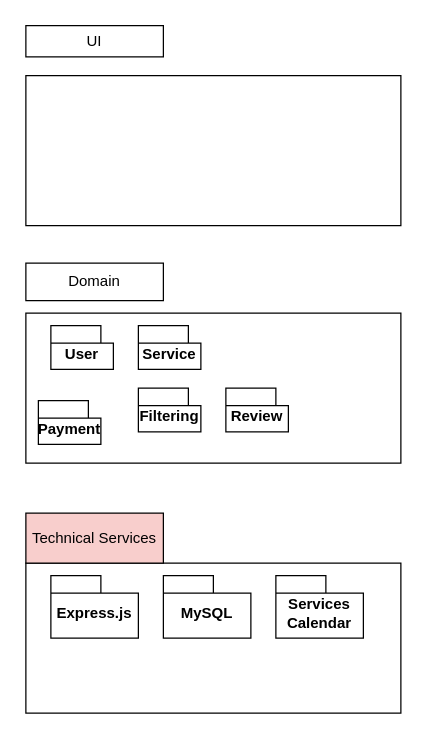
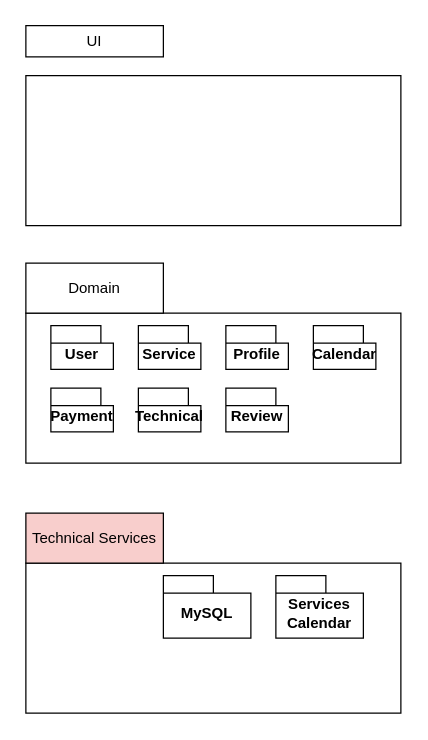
  <mxCell id="0" />
  <mxCell id="1" parent="0" />
  <mxCell id="2" value="" style="rounded=0;whiteSpace=wrap;html=1;" vertex="1" parent="1"><mxGeometry x="20" y="60" width="300" height="120" as="geometry" /></mxCell>
  <mxCell id="3" value="UI" style="rounded=0;whiteSpace=wrap;html=1;" vertex="1" parent="1"><mxGeometry x="20" y="20" width="110" height="25" as="geometry" /></mxCell>
  <mxCell id="4" value="" style="rounded=0;whiteSpace=wrap;html=1;" vertex="1" parent="1"><mxGeometry x="20" y="250" width="300" height="120" as="geometry" /></mxCell>
- <mxCell id="5" value="Domain" style="rounded=0;whiteSpace=wrap;html=1;" vertex="1" parent="1"><mxGeometry x="20" y="210" width="110" height="30" as="geometry" /></mxCell>
+ <mxCell id="5" value="Domain" style="rounded=0;whiteSpace=wrap;html=1;" vertex="1" parent="1"><mxGeometry x="20" y="210" width="110" height="40" as="geometry" /></mxCell>
  <mxCell id="6" value="User" style="shape=folder;fontStyle=1;spacingTop=10;tabWidth=40;tabHeight=14;tabPosition=left;html=1;whiteSpace=wrap;" vertex="1" parent="1"><mxGeometry x="40" y="260" width="50" height="35" as="geometry" /></mxCell>
  <mxCell id="7" value="Service" style="shape=folder;fontStyle=1;spacingTop=10;tabWidth=40;tabHeight=14;tabPosition=left;html=1;whiteSpace=wrap;" vertex="1" parent="1"><mxGeometry x="110" y="260" width="50" height="35" as="geometry" /></mxCell>
- <mxCell id="10" value="Payment" style="shape=folder;fontStyle=1;spacingTop=10;tabWidth=40;tabHeight=14;tabPosition=left;html=1;whiteSpace=wrap;" vertex="1" parent="1"><mxGeometry x="30" y="320" width="50" height="35" as="geometry" /></mxCell>
- <mxCell id="11" value="Filtering" style="shape=folder;fontStyle=1;spacingTop=10;tabWidth=40;tabHeight=14;tabPosition=left;html=1;whiteSpace=wrap;" vertex="1" parent="1"><mxGeometry x="110" y="310" width="50" height="35" as="geometry" /></mxCell>
+ <mxCell id="8" value="Profile" style="shape=folder;fontStyle=1;spacingTop=10;tabWidth=40;tabHeight=14;tabPosition=left;html=1;whiteSpace=wrap;" vertex="1" parent="1"><mxGeometry x="180" y="260" width="50" height="35" as="geometry" /></mxCell>
+ <mxCell id="9" value="Calendar" style="shape=folder;fontStyle=1;spacingTop=10;tabWidth=40;tabHeight=14;tabPosition=left;html=1;whiteSpace=wrap;" vertex="1" parent="1"><mxGeometry x="250" y="260" width="50" height="35" as="geometry" /></mxCell>
+ <mxCell id="10" value="Payment" style="shape=folder;fontStyle=1;spacingTop=10;tabWidth=40;tabHeight=14;tabPosition=left;html=1;whiteSpace=wrap;" vertex="1" parent="1"><mxGeometry x="40" y="310" width="50" height="35" as="geometry" /></mxCell>
+ <mxCell id="11" value="Technical" style="shape=folder;fontStyle=1;spacingTop=10;tabWidth=40;tabHeight=14;tabPosition=left;html=1;whiteSpace=wrap;" vertex="1" parent="1"><mxGeometry x="110" y="310" width="50" height="35" as="geometry" /></mxCell>
  <mxCell id="12" value="Review" style="shape=folder;fontStyle=1;spacingTop=10;tabWidth=40;tabHeight=14;tabPosition=left;html=1;whiteSpace=wrap;" vertex="1" parent="1"><mxGeometry x="180" y="310" width="50" height="35" as="geometry" /></mxCell>
  <mxCell id="13" value="" style="rounded=0;whiteSpace=wrap;html=1;" vertex="1" parent="1"><mxGeometry x="20" y="450" width="300" height="120" as="geometry" /></mxCell>
  <mxCell id="14" value="Technical Services" style="rounded=0;whiteSpace=wrap;html=1;fillColor=#f8cecc;" vertex="1" parent="1"><mxGeometry x="20" y="410" width="110" height="40" as="geometry" /></mxCell>
- <mxCell id="15" value="Express.js" style="shape=folder;fontStyle=1;spacingTop=10;tabWidth=40;tabHeight=14;tabPosition=left;html=1;whiteSpace=wrap;" vertex="1" parent="1"><mxGeometry x="40" y="460" width="70" height="50" as="geometry" /></mxCell>
  <mxCell id="16" value="MySQL" style="shape=folder;fontStyle=1;spacingTop=10;tabWidth=40;tabHeight=14;tabPosition=left;html=1;whiteSpace=wrap;" vertex="1" parent="1"><mxGeometry x="130" y="460" width="70" height="50" as="geometry" /></mxCell>
  <mxCell id="17" value="Services Calendar" style="shape=folder;fontStyle=1;spacingTop=10;tabWidth=40;tabHeight=14;tabPosition=left;html=1;whiteSpace=wrap;" vertex="1" parent="1"><mxGeometry x="220" y="460" width="70" height="50" as="geometry" /></mxCell>
